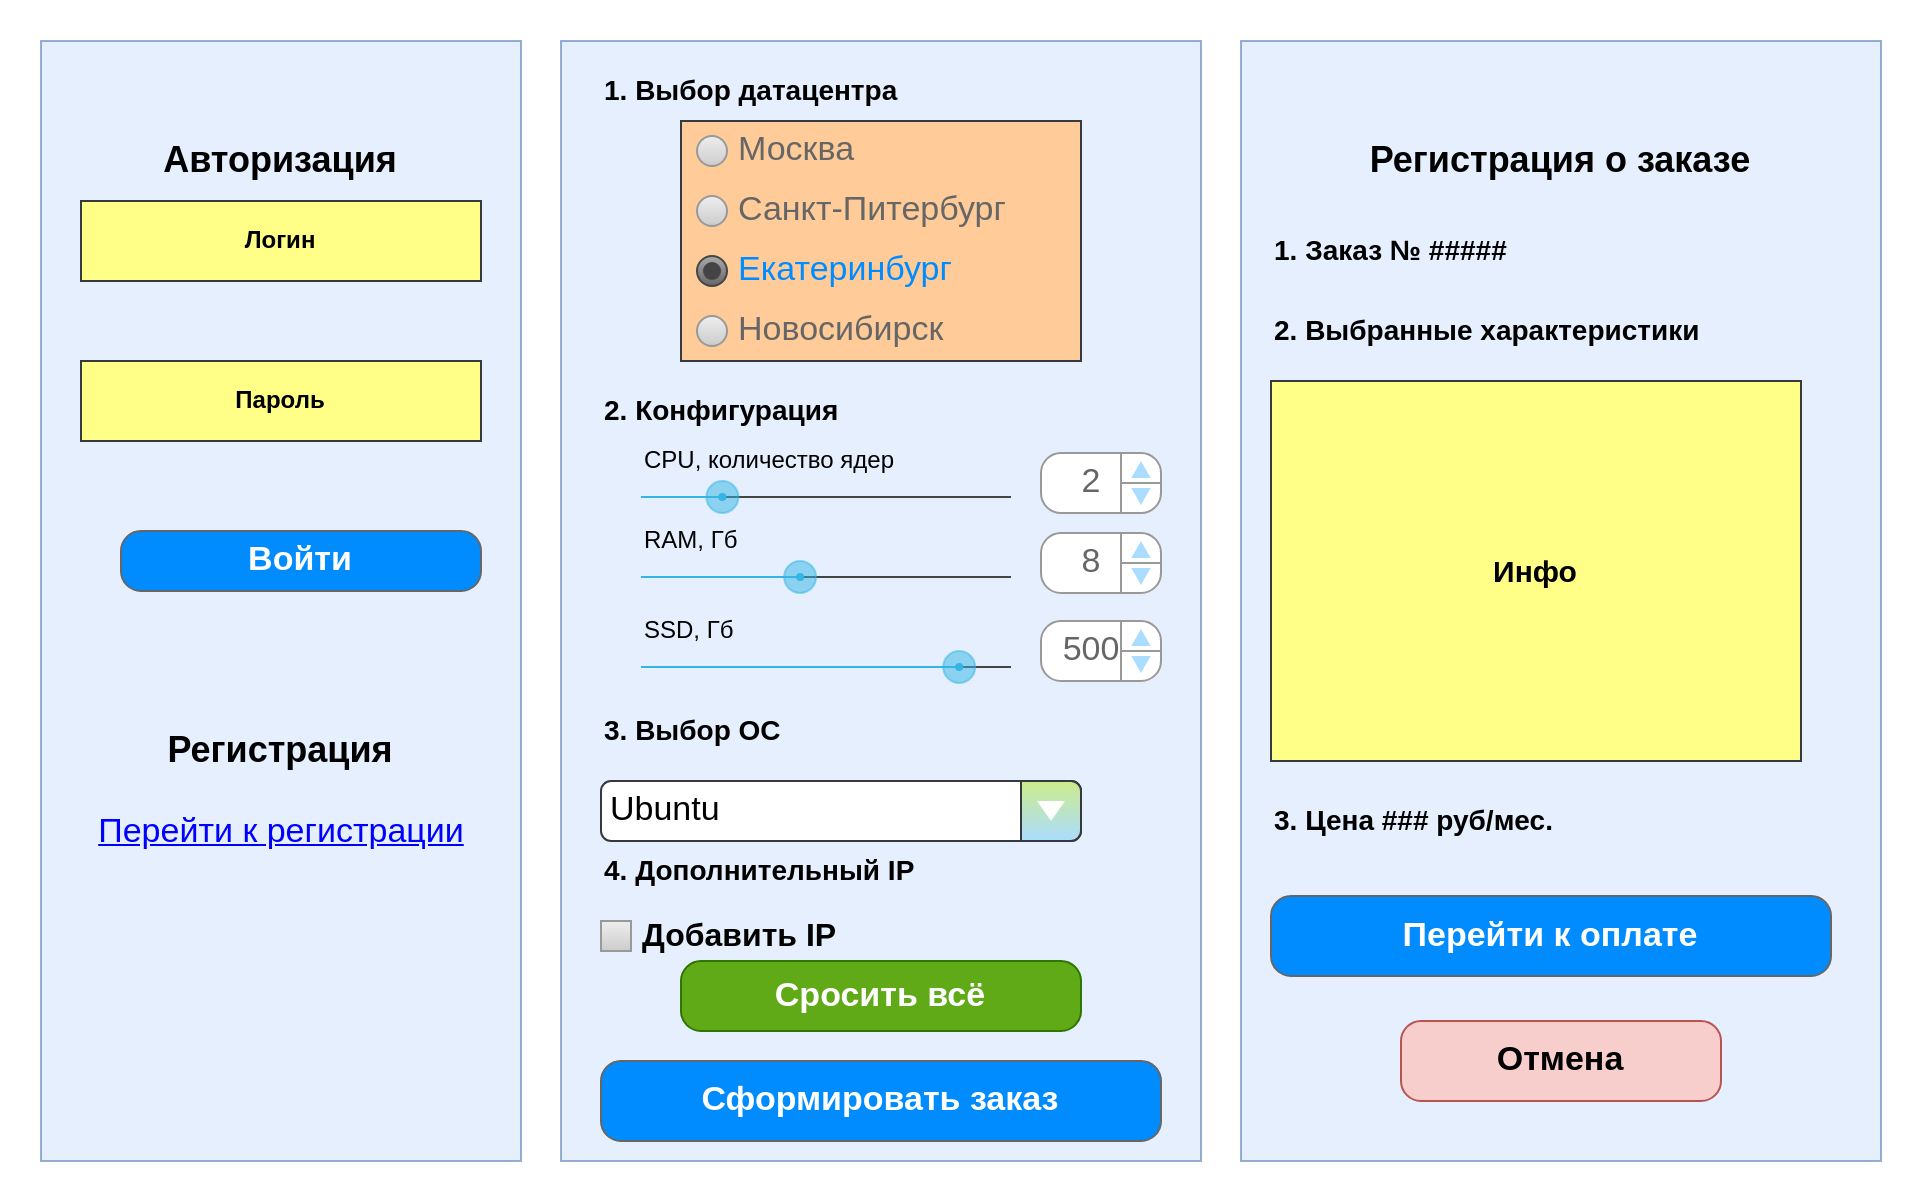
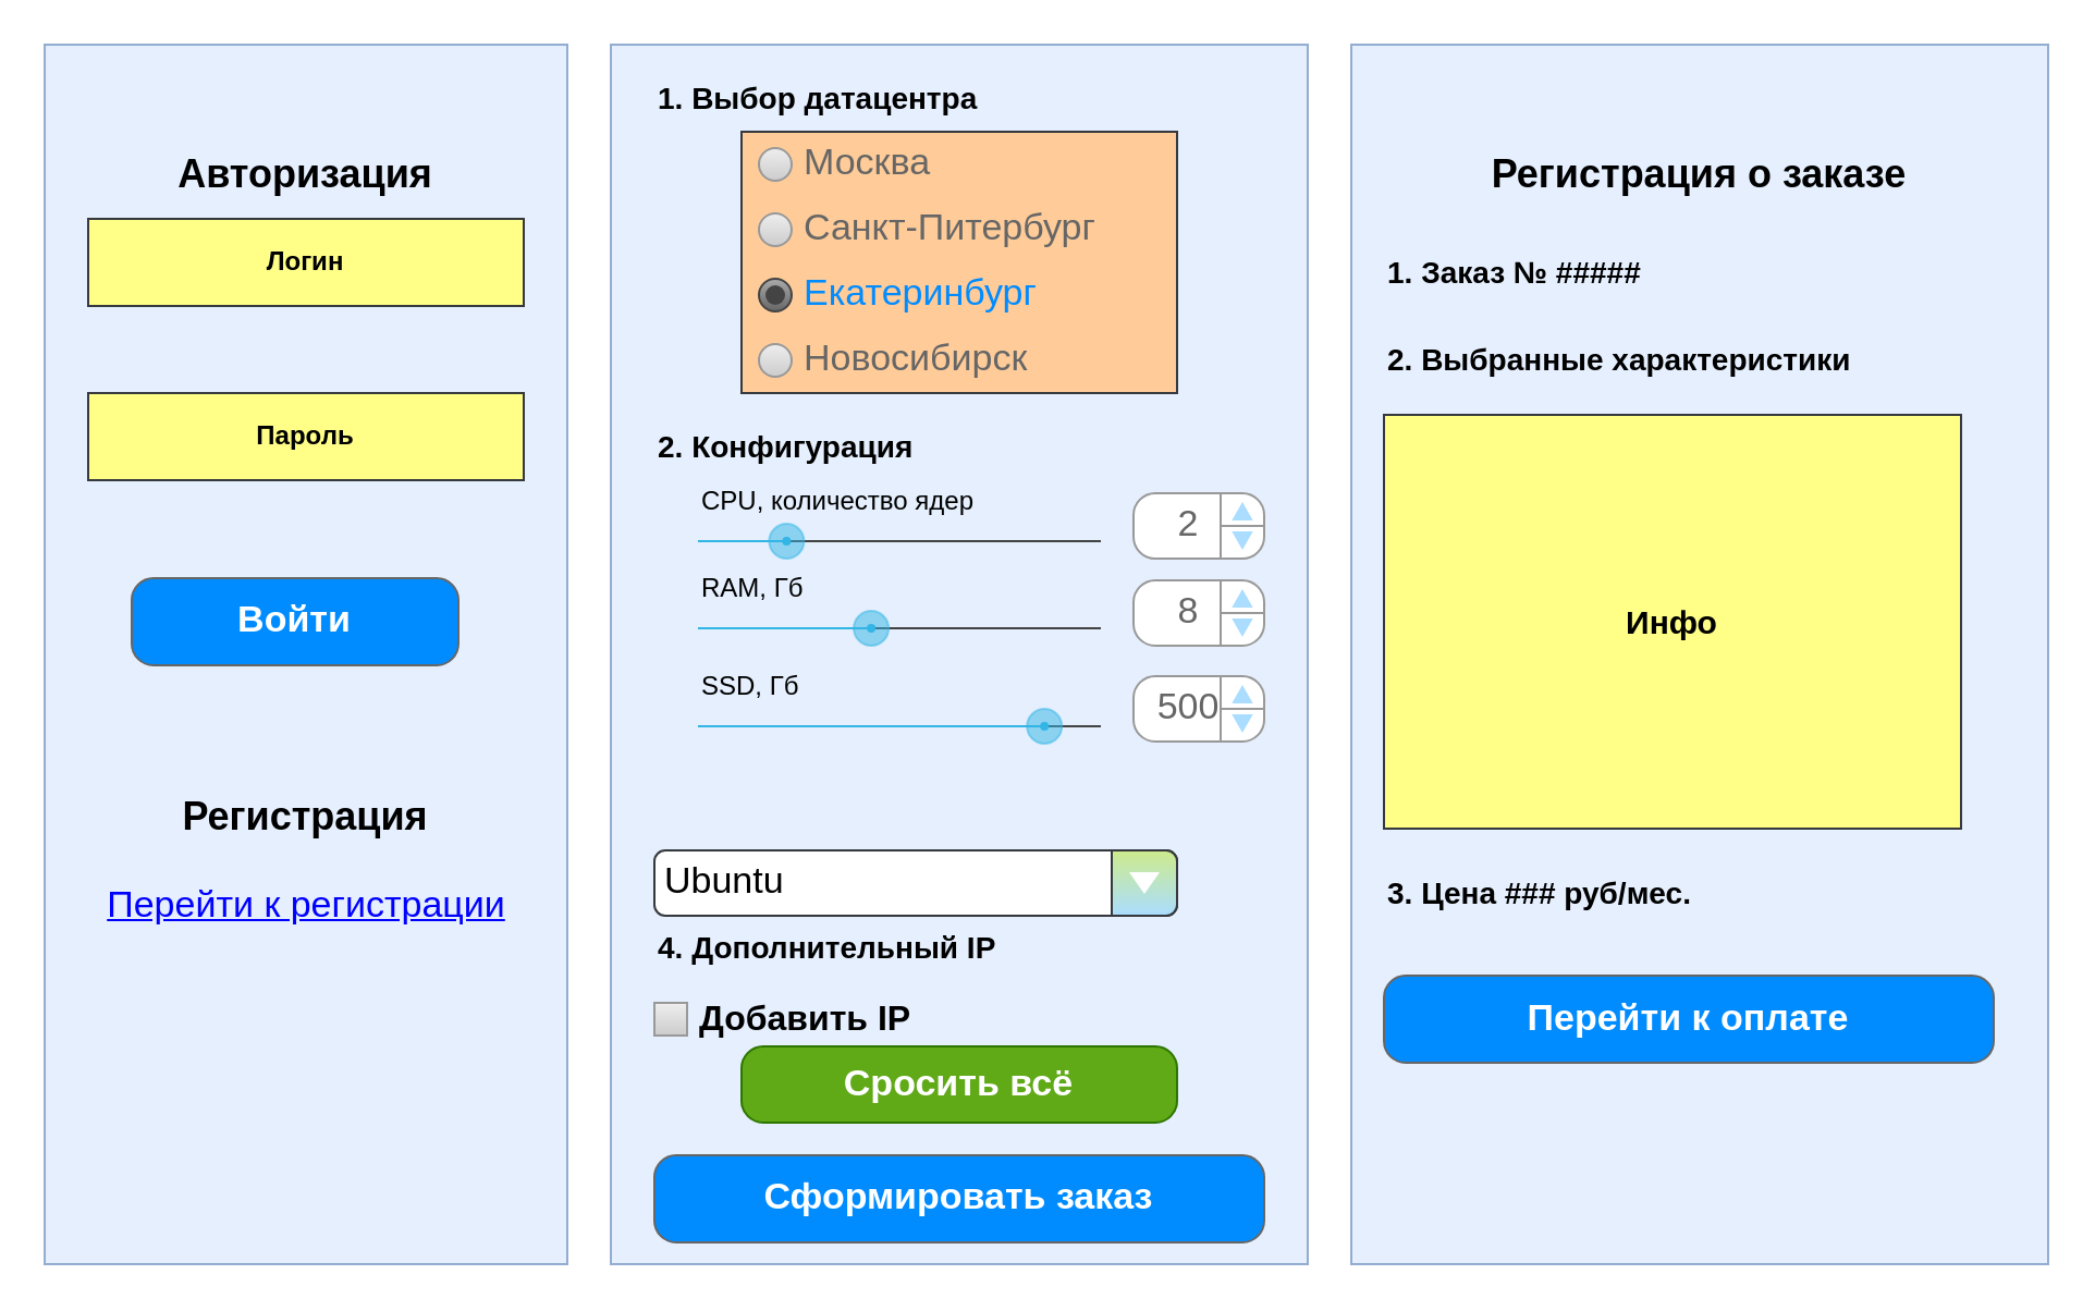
  <mxCell id="0" />
  <mxCell id="1" parent="0" />
  <mxCell id="2" value="" style="whiteSpace=wrap;html=1;opacity=70;fillColor=#dae8fc;strokeColor=#6c8ebf;" vertex="1" parent="1"><mxGeometry x="280" y="20" width="320" height="560" as="geometry" /></mxCell>
  <mxCell id="3" value="1. Выбор датацентра" style="text;html=1;strokeColor=none;fillColor=none;align=left;verticalAlign=middle;whiteSpace=wrap;rounded=0;fontStyle=1;fontSize=14;" vertex="1" parent="1"><mxGeometry x="300" y="30" width="290" height="30" as="geometry" /></mxCell>
  <mxCell id="4" value="" style="strokeWidth=1;shadow=0;dashed=0;align=center;html=1;shape=mxgraph.mockup.forms.rrect;rSize=0;strokeColor=#36393d;fillColor=#ffcc99;recursiveResize=0;" vertex="1" parent="1"><mxGeometry x="340" y="60" width="200" height="120" as="geometry" /></mxCell>
  <mxCell id="5" value="Москва" style="shape=ellipse;rSize=0;fillColor=#eeeeee;strokeColor=#999999;gradientColor=#cccccc;html=1;align=left;spacingLeft=4;fontSize=17;fontColor=#666666;labelPosition=right;" vertex="1" parent="4"><mxGeometry x="8" y="7.5" width="15" height="15" as="geometry" /></mxCell>
  <mxCell id="6" value="Санкт-Питербург" style="shape=ellipse;rSize=0;fillColor=#eeeeee;strokeColor=#999999;gradientColor=#cccccc;html=1;align=left;spacingLeft=4;fontSize=17;fontColor=#666666;labelPosition=right;" vertex="1" parent="4"><mxGeometry x="8" y="37.5" width="15" height="15" as="geometry" /></mxCell>
  <mxCell id="7" value="Екатеринбург" style="shape=ellipse;rSize=0;fillColor=#aaaaaa;strokeColor=#444444;gradientColor=#666666;html=1;align=left;spacingLeft=4;fontSize=17;fontColor=#008cff;labelPosition=right;" vertex="1" parent="4"><mxGeometry x="8" y="67.5" width="15" height="15" as="geometry" /></mxCell>
  <mxCell id="8" value="" style="shape=ellipse;fillColor=#444444;strokeColor=none;html=1;" vertex="1" parent="7"><mxGeometry x="3" y="3" width="9" height="9" as="geometry" /></mxCell>
  <mxCell id="9" value="Новосибирск" style="shape=ellipse;rSize=0;fillColor=#eeeeee;strokeColor=#999999;gradientColor=#cccccc;html=1;align=left;spacingLeft=4;fontSize=17;fontColor=#666666;labelPosition=right;" vertex="1" parent="4"><mxGeometry x="8" y="97.5" width="15" height="15" as="geometry" /></mxCell>
  <mxCell id="10" value="&lt;div align=&quot;left&quot;&gt;&lt;b&gt;&lt;font style=&quot;font-size: 14px;&quot;&gt;2. Конфигурация&lt;/font&gt;&lt;/b&gt;&lt;/div&gt;" style="text;html=1;strokeColor=none;fillColor=none;align=left;verticalAlign=middle;whiteSpace=wrap;rounded=0;" vertex="1" parent="1"><mxGeometry x="300" y="190" width="260" height="30" as="geometry" /></mxCell>
  <mxCell id="11" value="" style="verticalLabelPosition=bottom;verticalAlign=top;html=1;shadow=0;dashed=0;strokeWidth=1;shape=mxgraph.android.progressScrubberPressed;dx=0.22;fillColor=#33b5e5;" vertex="1" parent="1"><mxGeometry x="320" y="240" width="185" height="16" as="geometry" /></mxCell>
  <mxCell id="12" value="" style="verticalLabelPosition=bottom;verticalAlign=top;html=1;shadow=0;dashed=0;strokeWidth=1;shape=mxgraph.android.progressScrubberPressed;dx=0.43;fillColor=#33b5e5;" vertex="1" parent="1"><mxGeometry x="320" y="280" width="185" height="16" as="geometry" /></mxCell>
  <mxCell id="13" value="" style="verticalLabelPosition=bottom;verticalAlign=top;html=1;shadow=0;dashed=0;strokeWidth=1;shape=mxgraph.android.progressScrubberPressed;dx=0.86;fillColor=#33b5e5;" vertex="1" parent="1"><mxGeometry x="320" y="325" width="185" height="16" as="geometry" /></mxCell>
  <mxCell id="14" value="&lt;div align=&quot;left&quot;&gt;CPU, количество ядер&lt;/div&gt;" style="text;html=1;strokeColor=none;fillColor=none;align=left;verticalAlign=middle;whiteSpace=wrap;rounded=0;" vertex="1" parent="1"><mxGeometry x="320" y="220" width="190" height="20" as="geometry" /></mxCell>
  <mxCell id="15" value="&lt;table cellpadding=&quot;0&quot; cellspacing=&quot;0&quot; style=&quot;width:100%;height:100%;&quot;&gt;&lt;tbody&gt;&lt;tr&gt;&lt;td style=&quot;width:85%&quot;&gt;2&lt;/td&gt;&lt;td style=&quot;width:15%&quot;&gt;&lt;/td&gt;&lt;/tr&gt;&lt;/tbody&gt;&lt;/table&gt;" style="strokeWidth=1;shadow=0;dashed=0;align=center;html=1;shape=mxgraph.mockup.forms.spinner;strokeColor=#999999;spinLayout=right;spinStyle=normal;adjStyle=triangle;fillColor=#aaddff;fontSize=17;fontColor=#666666;mainText=;html=1;overflow=fill;" vertex="1" parent="1"><mxGeometry x="520" y="226" width="60" height="30" as="geometry" /></mxCell>
  <mxCell id="16" value="RAM, Гб" style="text;html=1;strokeColor=none;fillColor=none;align=left;verticalAlign=middle;whiteSpace=wrap;rounded=0;" vertex="1" parent="1"><mxGeometry x="320" y="260" width="190" height="20" as="geometry" /></mxCell>
  <mxCell id="17" value="SSD, Гб" style="text;html=1;strokeColor=none;fillColor=none;align=left;verticalAlign=middle;whiteSpace=wrap;rounded=0;" vertex="1" parent="1"><mxGeometry x="320" y="305" width="190" height="20" as="geometry" /></mxCell>
  <mxCell id="18" value="&lt;table cellpadding=&quot;0&quot; cellspacing=&quot;0&quot; style=&quot;width:100%;height:100%;&quot;&gt;&lt;tbody&gt;&lt;tr&gt;&lt;td style=&quot;width:85%&quot;&gt;8&lt;br&gt;&lt;/td&gt;&lt;td style=&quot;width:15%&quot;&gt;&lt;/td&gt;&lt;/tr&gt;&lt;/tbody&gt;&lt;/table&gt;" style="strokeWidth=1;shadow=0;dashed=0;align=center;html=1;shape=mxgraph.mockup.forms.spinner;strokeColor=#999999;spinLayout=right;spinStyle=normal;adjStyle=triangle;fillColor=#aaddff;fontSize=17;fontColor=#666666;mainText=;html=1;overflow=fill;" vertex="1" parent="1"><mxGeometry x="520" y="266" width="60" height="30" as="geometry" /></mxCell>
  <mxCell id="19" value="&lt;table cellpadding=&quot;0&quot; cellspacing=&quot;0&quot; style=&quot;width:100%;height:100%;&quot;&gt;&lt;tbody&gt;&lt;tr&gt;&lt;td align=&quot;center&quot; style=&quot;width:85%&quot;&gt;500&lt;/td&gt;&lt;td style=&quot;width:15%&quot;&gt;&lt;/td&gt;&lt;/tr&gt;&lt;/tbody&gt;&lt;/table&gt;" style="strokeWidth=1;shadow=0;dashed=0;align=center;html=1;shape=mxgraph.mockup.forms.spinner;strokeColor=#999999;spinLayout=right;spinStyle=normal;adjStyle=triangle;fillColor=#aaddff;fontSize=17;fontColor=#666666;mainText=;html=1;overflow=fill;" vertex="1" parent="1"><mxGeometry x="520" y="310" width="60" height="30" as="geometry" /></mxCell>
- <mxCell id="20" value="&lt;div align=&quot;left&quot;&gt;&lt;b&gt;&lt;font style=&quot;font-size: 14px;&quot;&gt;3. Выбор ОС&lt;br&gt;&lt;/font&gt;&lt;/b&gt;&lt;/div&gt;" style="text;html=1;strokeColor=none;fillColor=none;align=left;verticalAlign=middle;whiteSpace=wrap;rounded=0;" vertex="1" parent="1"><mxGeometry x="300" y="350" width="260" height="30" as="geometry" /></mxCell>
  <mxCell id="21" value="Ubuntu" style="strokeWidth=1;shadow=0;dashed=0;align=center;html=1;shape=mxgraph.mockup.forms.comboBox;strokeColor=#36393d;fillColor=#cdeb8b;align=left;fillColor2=#aaddff;mainText=;fontSize=17;spacingLeft=3;" vertex="1" parent="1"><mxGeometry x="300" y="390" width="240" height="30" as="geometry" /></mxCell>
  <mxCell id="22" value="" style="whiteSpace=wrap;html=1;opacity=70;fillColor=#dae8fc;strokeColor=#6c8ebf;" vertex="1" parent="1"><mxGeometry x="20" y="20" width="240" height="560" as="geometry" /></mxCell>
  <mxCell id="23" value="Авторизация" style="text;html=1;strokeColor=none;fillColor=none;align=center;verticalAlign=middle;whiteSpace=wrap;rounded=0;fontStyle=1;fontSize=18;" vertex="1" parent="1"><mxGeometry x="40" y="60" width="200" height="40" as="geometry" /></mxCell>
  <mxCell id="24" value="Логин" style="text;html=1;strokeColor=#36393d;fillColor=#ffff88;align=center;verticalAlign=middle;whiteSpace=wrap;rounded=0;fontStyle=1" vertex="1" parent="1"><mxGeometry x="40" y="100" width="200" height="40" as="geometry" /></mxCell>
  <mxCell id="25" value="Пароль" style="text;html=1;strokeColor=#36393d;fillColor=#ffff88;align=center;verticalAlign=middle;whiteSpace=wrap;rounded=0;fontStyle=1" vertex="1" parent="1"><mxGeometry x="40" y="180" width="200" height="40" as="geometry" /></mxCell>
  <mxCell id="26" value="Регистрация" style="text;html=1;strokeColor=none;fillColor=none;align=center;verticalAlign=middle;whiteSpace=wrap;rounded=0;fontStyle=1;fontSize=18;" vertex="1" parent="1"><mxGeometry x="40" y="355" width="200" height="40" as="geometry" /></mxCell>
  <mxCell id="27" value="Перейти к регистрации" style="shape=rectangle;strokeColor=none;fillColor=none;linkText=;fontSize=17;fontColor=#0000ff;fontStyle=4;html=1;align=center;" vertex="1" parent="1"><mxGeometry x="40" y="395" width="200" height="41" as="geometry" /></mxCell>
  <mxCell id="28" value="&lt;b&gt;&lt;font style=&quot;font-size: 14px;&quot;&gt;4. Дополнительный IP&lt;/font&gt;&lt;/b&gt;" style="text;html=1;strokeColor=none;fillColor=none;align=left;verticalAlign=middle;whiteSpace=wrap;rounded=0;" vertex="1" parent="1"><mxGeometry x="300" y="420" width="260" height="30" as="geometry" /></mxCell>
- <mxCell id="29" value="Войти" style="strokeWidth=1;shadow=0;dashed=0;align=center;html=1;shape=mxgraph.mockup.buttons.button;strokeColor=#666666;fontColor=#ffffff;mainText=;buttonStyle=round;fontSize=17;fontStyle=1;fillColor=#008cff;whiteSpace=wrap;" vertex="1" parent="1"><mxGeometry x="60" y="265" width="180" height="30" as="geometry" /></mxCell>
+ <mxCell id="29" value="Войти" style="strokeWidth=1;shadow=0;dashed=0;align=center;html=1;shape=mxgraph.mockup.buttons.button;strokeColor=#666666;fontColor=#ffffff;mainText=;buttonStyle=round;fontSize=17;fontStyle=1;fillColor=#008cff;whiteSpace=wrap;" vertex="1" parent="1"><mxGeometry x="60" y="265" width="150" height="40" as="geometry" /></mxCell>
  <mxCell id="30" value="&lt;font size=&quot;1&quot; color=&quot;#000000&quot;&gt;&lt;b style=&quot;font-size: 16px;&quot;&gt;Добавить IP&lt;/b&gt;&lt;/font&gt;" style="strokeWidth=1;shadow=0;dashed=0;align=center;html=1;shape=mxgraph.mockup.forms.rrect;rSize=0;fillColor=#eeeeee;strokeColor=#999999;gradientColor=#cccccc;align=left;spacingLeft=4;fontSize=17;fontColor=#666666;labelPosition=right;" vertex="1" parent="1"><mxGeometry x="300" y="460" width="15" height="15" as="geometry" /></mxCell>
  <mxCell id="31" value="Сформировать заказ" style="strokeWidth=1;shadow=0;dashed=0;align=center;html=1;shape=mxgraph.mockup.buttons.button;strokeColor=#666666;fontColor=#ffffff;mainText=;buttonStyle=round;fontSize=17;fontStyle=1;fillColor=#008cff;whiteSpace=wrap;" vertex="1" parent="1"><mxGeometry x="300" y="530" width="280" height="40" as="geometry" /></mxCell>
  <mxCell id="32" value="Сросить всё" style="strokeWidth=1;shadow=0;dashed=0;align=center;html=1;shape=mxgraph.mockup.buttons.button;strokeColor=#2D7600;mainText=;buttonStyle=round;fontSize=17;fontStyle=1;fillColor=#60a917;whiteSpace=wrap;fontColor=#ffffff;" vertex="1" parent="1"><mxGeometry x="340" y="480" width="200" height="35" as="geometry" /></mxCell>
  <mxCell id="33" value="" style="whiteSpace=wrap;html=1;opacity=70;fillColor=#dae8fc;strokeColor=#6c8ebf;" vertex="1" parent="1"><mxGeometry x="620" y="20" width="320" height="560" as="geometry" /></mxCell>
  <mxCell id="34" value="Регистрация о заказе" style="text;html=1;strokeColor=none;fillColor=none;align=center;verticalAlign=middle;whiteSpace=wrap;rounded=0;fontStyle=1;fontSize=18;" vertex="1" parent="1"><mxGeometry x="660" y="60" width="240" height="40" as="geometry" /></mxCell>
  <mxCell id="35" value="1. Заказ № #####" style="text;html=1;strokeColor=none;fillColor=none;align=left;verticalAlign=middle;whiteSpace=wrap;rounded=0;fontStyle=1;fontSize=14;" vertex="1" parent="1"><mxGeometry x="635" y="110" width="290" height="30" as="geometry" /></mxCell>
  <mxCell id="36" value="2. Выбранные характеристики" style="text;html=1;strokeColor=none;fillColor=none;align=left;verticalAlign=middle;whiteSpace=wrap;rounded=0;fontStyle=1;fontSize=14;" vertex="1" parent="1"><mxGeometry x="635" y="150" width="290" height="30" as="geometry" /></mxCell>
  <mxCell id="37" value="3. Цена ### руб/мес." style="text;html=1;strokeColor=none;fillColor=none;align=left;verticalAlign=middle;whiteSpace=wrap;rounded=0;fontStyle=1;fontSize=14;" vertex="1" parent="1"><mxGeometry x="635" y="395" width="290" height="30" as="geometry" /></mxCell>
  <mxCell id="38" value="&lt;b&gt;&lt;font style=&quot;font-size: 15px;&quot;&gt;Инфо&lt;/font&gt;&lt;/b&gt;" style="text;html=1;strokeColor=#36393d;fillColor=#ffff88;align=center;verticalAlign=middle;whiteSpace=wrap;rounded=0;" vertex="1" parent="1"><mxGeometry x="635" y="190" width="265" height="190" as="geometry" /></mxCell>
  <mxCell id="39" value="Перейти к оплате" style="strokeWidth=1;shadow=0;dashed=0;align=center;html=1;shape=mxgraph.mockup.buttons.button;strokeColor=#666666;fontColor=#ffffff;mainText=;buttonStyle=round;fontSize=17;fontStyle=1;fillColor=#008cff;whiteSpace=wrap;" vertex="1" parent="1"><mxGeometry x="635" y="447.5" width="280" height="40" as="geometry" /></mxCell>
- <mxCell id="40" value="Отмена" style="strokeWidth=1;shadow=0;dashed=0;align=center;html=1;shape=mxgraph.mockup.buttons.button;strokeColor=#b85450;mainText=;buttonStyle=round;fontSize=17;fontStyle=1;fillColor=#f8cecc;whiteSpace=wrap;" vertex="1" parent="1"><mxGeometry x="700" y="510" width="160" height="40" as="geometry" /></mxCell>
